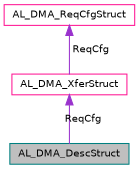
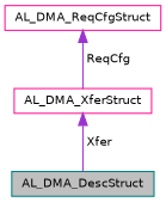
  digraph {
    node [color=deeppink fillcolor=white fontname=Helvetica fontsize=10 shape=record style=filled]
    edge [color=darkorchid3 dir=back fontname=Helvetica fontsize=10 labelfontname=Helvetica labelfontsize=10 style=solid]
    n1 [color=teal fillcolor=grey75 fontcolor=black height=0.2 label=AL_DMA_DescStruct width=0.4]
    n2 [height=0.2 label=AL_DMA_XferStruct width=0.4]
    n3 [height=0.2 label=AL_DMA_ReqCfgStruct width=0.4]
-   n2 -> n1 [label=" ReqCfg"]
+   n2 -> n1 [label=" Xfer"]
    n3 -> n2 [label=" ReqCfg"]
  }
